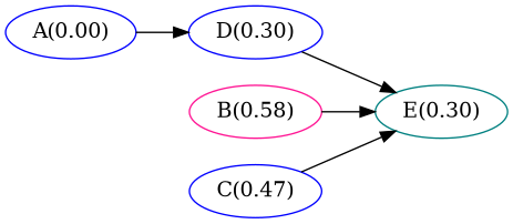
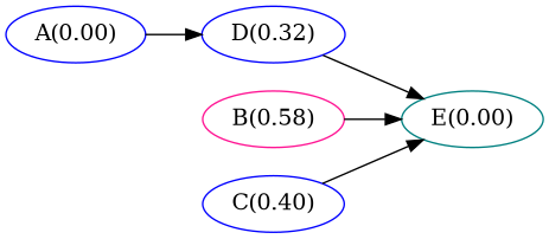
  strict digraph {
    rankdir=LR
    node [color=blue]
    "A(0.00)"
-   "D(0.30)"
-   "E(0.00)" [color=teal label="E(0.30)"]
+   "D(0.30)" [label="D(0.32)"]
+   "E(0.00)" [color=teal]
    n4 [color=deeppink label="B(0.58)"]
-   "C(0.40)" [label="C(0.47)"]
+   "C(0.40)"
    "A(0.00)" -> "D(0.30)"
    "D(0.30)" -> "E(0.00)"
    n4 -> "E(0.00)"
    "C(0.40)" -> "E(0.00)"
  }
